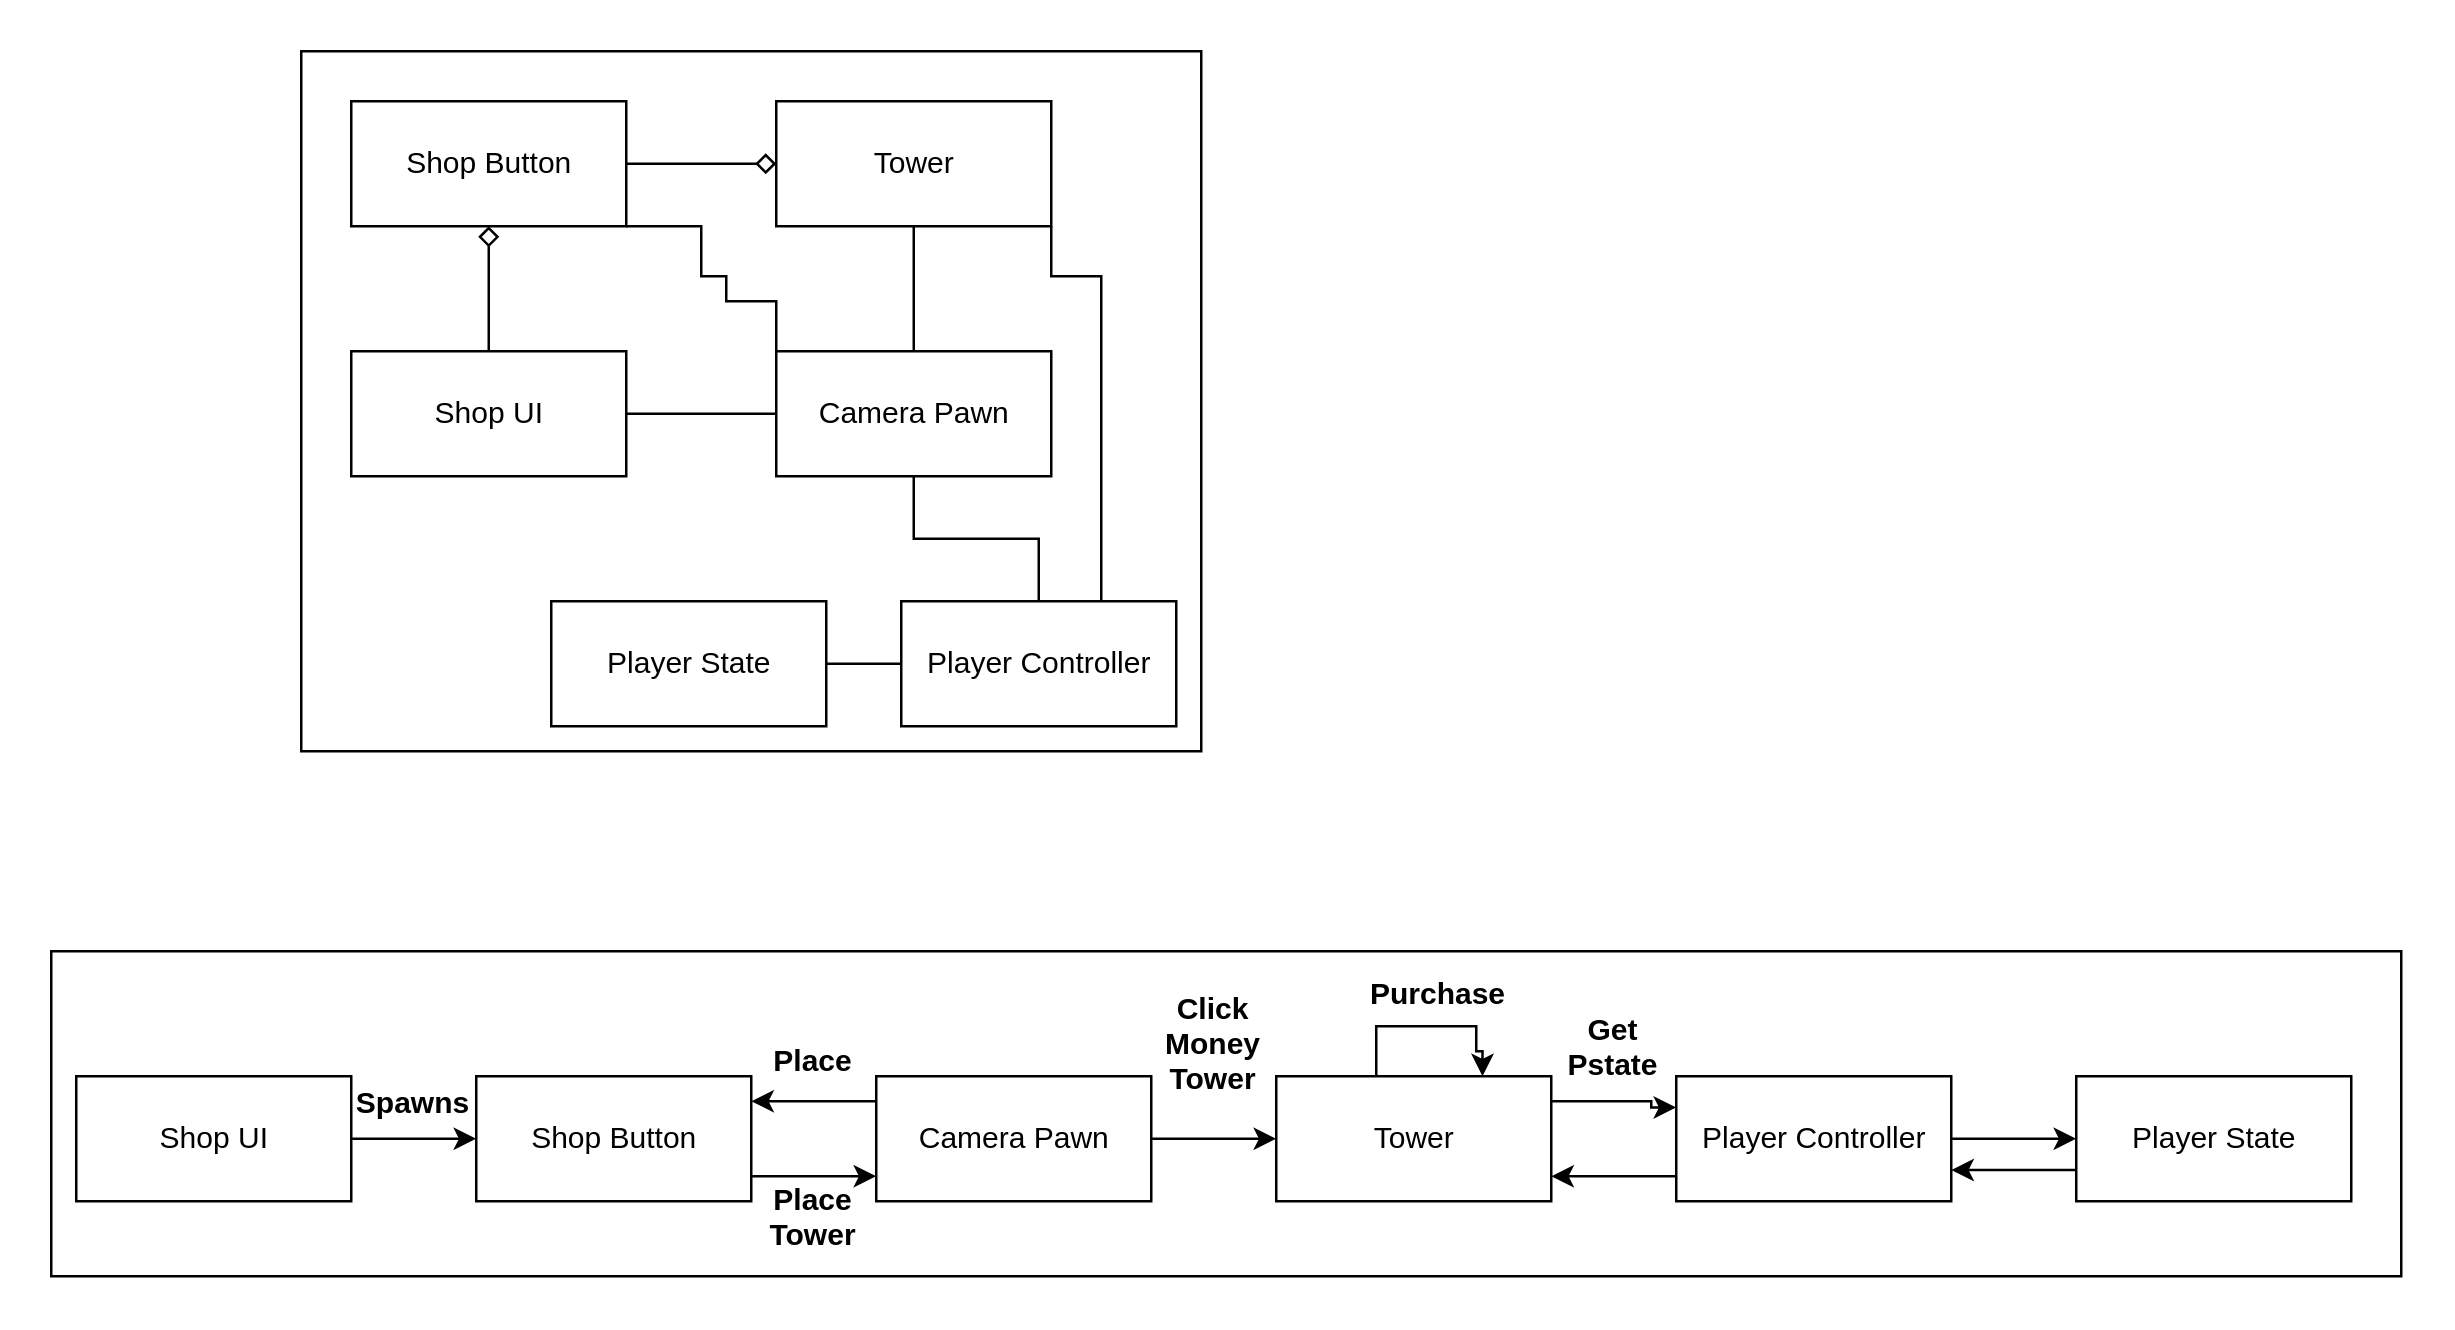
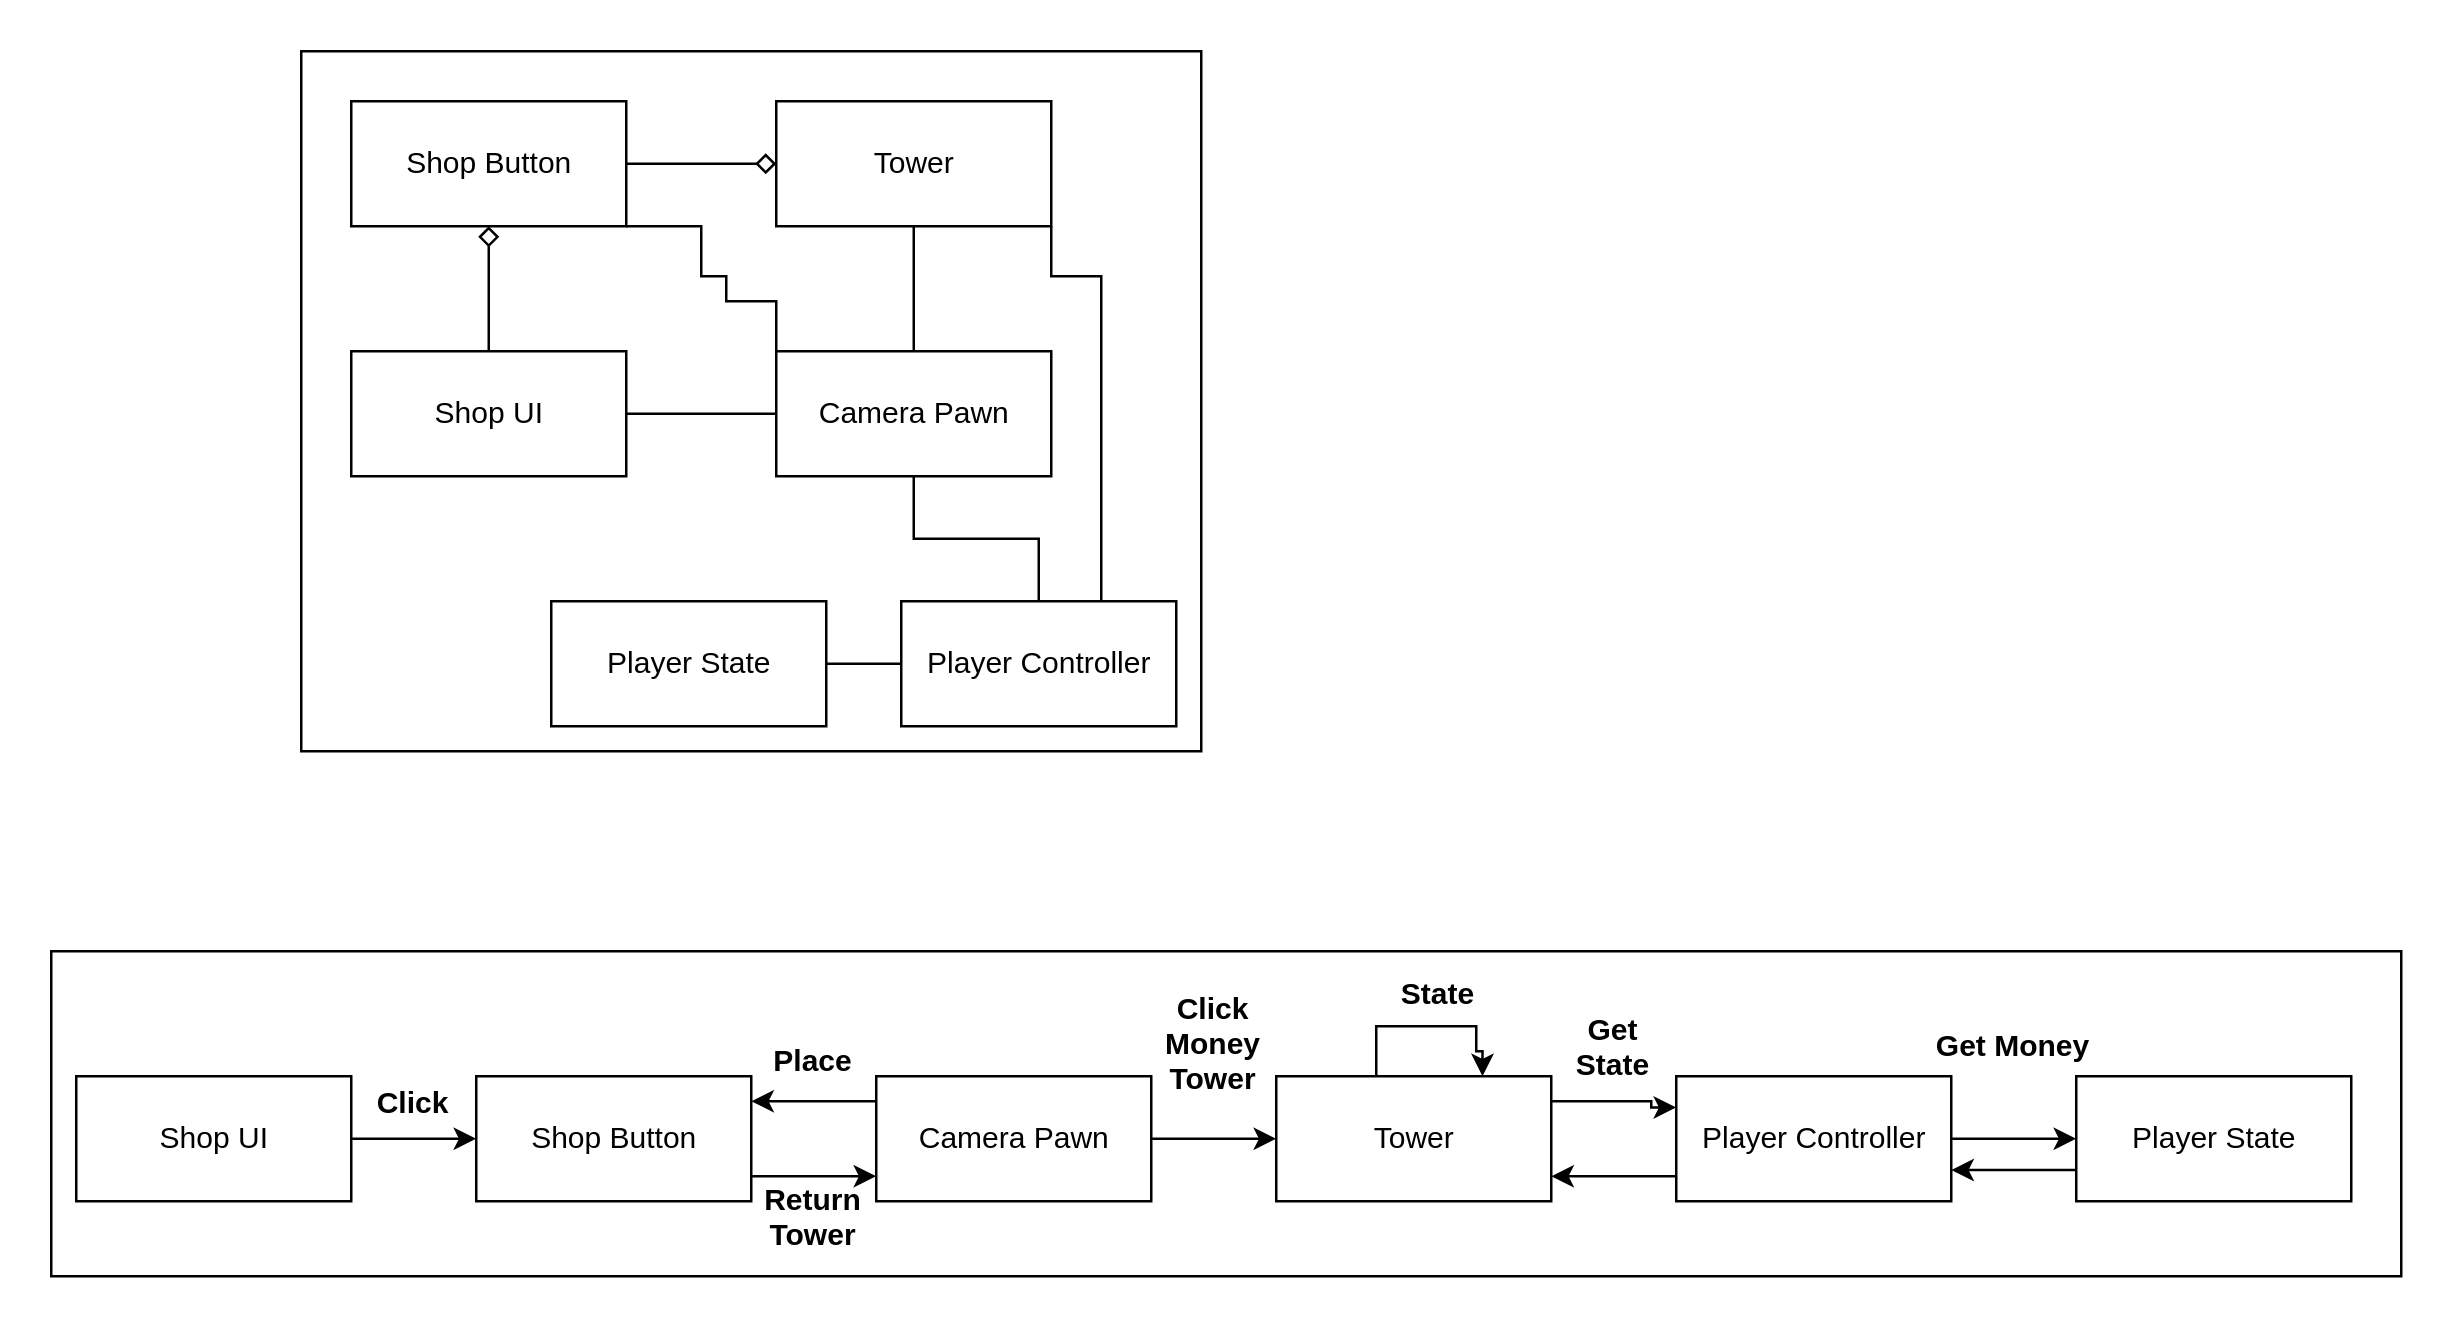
  <mxCell id="0" />
  <mxCell id="1" parent="0" />
  <mxCell id="2" value="" style="html=1;fillColor=none;" vertex="1" parent="1"><mxGeometry x="120" y="20" width="360" height="280" as="geometry" /></mxCell>
  <mxCell id="3" style="edgeStyle=orthogonalEdgeStyle;rounded=0;orthogonalLoop=1;jettySize=auto;html=1;entryX=0;entryY=0.5;entryDx=0;entryDy=0;endArrow=diamond;endFill=0;" edge="1" parent="1" source="4" target="7"><mxGeometry relative="1" as="geometry" /></mxCell>
  <mxCell id="4" value="&lt;div&gt;Shop Button&lt;/div&gt;" style="html=1;" vertex="1" parent="1"><mxGeometry x="140" y="40" width="110" height="50" as="geometry" /></mxCell>
  <mxCell id="5" style="edgeStyle=orthogonalEdgeStyle;rounded=0;orthogonalLoop=1;jettySize=auto;html=1;entryX=0.5;entryY=1;entryDx=0;entryDy=0;endArrow=diamond;endFill=0;" edge="1" parent="1" source="6" target="4"><mxGeometry relative="1" as="geometry" /></mxCell>
  <mxCell id="6" value="&lt;div&gt;Shop UI&lt;/div&gt;" style="html=1;" vertex="1" parent="1"><mxGeometry x="140" y="140" width="110" height="50" as="geometry" /></mxCell>
  <mxCell id="7" value="Tower" style="html=1;" vertex="1" parent="1"><mxGeometry x="310" y="40" width="110" height="50" as="geometry" /></mxCell>
  <mxCell id="8" style="edgeStyle=orthogonalEdgeStyle;rounded=0;orthogonalLoop=1;jettySize=auto;html=1;entryX=1;entryY=0.5;entryDx=0;entryDy=0;endArrow=none;endFill=0;" edge="1" parent="1" source="11" target="6"><mxGeometry relative="1" as="geometry" /></mxCell>
  <mxCell id="9" style="edgeStyle=orthogonalEdgeStyle;rounded=0;orthogonalLoop=1;jettySize=auto;html=1;entryX=0.5;entryY=1;entryDx=0;entryDy=0;endArrow=none;endFill=0;" edge="1" parent="1" source="11" target="7"><mxGeometry relative="1" as="geometry" /></mxCell>
  <mxCell id="10" style="edgeStyle=orthogonalEdgeStyle;rounded=0;orthogonalLoop=1;jettySize=auto;html=1;entryX=1;entryY=1;entryDx=0;entryDy=0;endArrow=none;endFill=0;" edge="1" parent="1" source="11" target="4"><mxGeometry relative="1" as="geometry"><Array as="points"><mxPoint x="310" y="120" /><mxPoint x="290" y="120" /><mxPoint x="290" y="110" /><mxPoint x="280" y="110" /><mxPoint x="280" y="90" /></Array></mxGeometry></mxCell>
  <mxCell id="11" value="Camera Pawn" style="html=1;" vertex="1" parent="1"><mxGeometry x="310" y="140" width="110" height="50" as="geometry" /></mxCell>
  <mxCell id="12" style="edgeStyle=orthogonalEdgeStyle;rounded=0;orthogonalLoop=1;jettySize=auto;html=1;entryX=0.5;entryY=1;entryDx=0;entryDy=0;endArrow=none;endFill=0;" edge="1" parent="1" source="15" target="11"><mxGeometry relative="1" as="geometry" /></mxCell>
  <mxCell id="13" style="edgeStyle=orthogonalEdgeStyle;rounded=0;orthogonalLoop=1;jettySize=auto;html=1;entryX=1;entryY=1;entryDx=0;entryDy=0;endArrow=none;endFill=0;" edge="1" parent="1" source="15" target="7"><mxGeometry relative="1" as="geometry"><Array as="points"><mxPoint x="440" y="110" /><mxPoint x="420" y="110" /></Array></mxGeometry></mxCell>
  <mxCell id="14" style="edgeStyle=orthogonalEdgeStyle;rounded=0;orthogonalLoop=1;jettySize=auto;html=1;entryX=1;entryY=0.5;entryDx=0;entryDy=0;endArrow=none;endFill=0;" edge="1" parent="1" source="15" target="16"><mxGeometry relative="1" as="geometry" /></mxCell>
  <mxCell id="15" value="Player Controller" style="html=1;" vertex="1" parent="1"><mxGeometry x="360" y="240" width="110" height="50" as="geometry" /></mxCell>
  <mxCell id="16" value="&lt;div&gt;Player State&lt;/div&gt;" style="html=1;" vertex="1" parent="1"><mxGeometry x="220" y="240" width="110" height="50" as="geometry" /></mxCell>
  <mxCell id="17" style="edgeStyle=orthogonalEdgeStyle;rounded=0;orthogonalLoop=1;jettySize=auto;html=1;entryX=0;entryY=0.5;entryDx=0;entryDy=0;endArrow=classic;endFill=1;" edge="1" parent="1" source="18" target="20"><mxGeometry relative="1" as="geometry" /></mxCell>
  <mxCell id="18" value="&lt;div&gt;Shop UI&lt;/div&gt;" style="html=1;" vertex="1" parent="1"><mxGeometry x="30" y="430" width="110" height="50" as="geometry" /></mxCell>
  <mxCell id="19" style="edgeStyle=orthogonalEdgeStyle;rounded=0;orthogonalLoop=1;jettySize=auto;html=1;endArrow=classic;endFill=1;" edge="1" parent="1" source="20" target="23"><mxGeometry relative="1" as="geometry"><Array as="points"><mxPoint x="320" y="470" /><mxPoint x="320" y="470" /></Array></mxGeometry></mxCell>
  <mxCell id="20" value="&lt;div&gt;Shop Button&lt;/div&gt;" style="html=1;" vertex="1" parent="1"><mxGeometry x="190" y="430" width="110" height="50" as="geometry" /></mxCell>
  <mxCell id="21" style="edgeStyle=orthogonalEdgeStyle;rounded=0;orthogonalLoop=1;jettySize=auto;html=1;endArrow=classic;endFill=1;" edge="1" parent="1" source="23"><mxGeometry relative="1" as="geometry"><mxPoint x="300" y="440" as="targetPoint" /><Array as="points"><mxPoint x="300" y="440" /></Array></mxGeometry></mxCell>
  <mxCell id="22" style="edgeStyle=orthogonalEdgeStyle;rounded=0;orthogonalLoop=1;jettySize=auto;html=1;entryX=0;entryY=0.5;entryDx=0;entryDy=0;endArrow=classic;endFill=1;" edge="1" parent="1" source="23" target="26"><mxGeometry relative="1" as="geometry" /></mxCell>
  <mxCell id="23" value="Camera Pawn" style="html=1;" vertex="1" parent="1"><mxGeometry x="350" y="430" width="110" height="50" as="geometry" /></mxCell>
  <mxCell id="24" style="edgeStyle=orthogonalEdgeStyle;rounded=0;orthogonalLoop=1;jettySize=auto;html=1;endArrow=classic;endFill=1;entryX=0;entryY=0.25;entryDx=0;entryDy=0;" edge="1" parent="1" source="26" target="29"><mxGeometry relative="1" as="geometry"><mxPoint x="660" y="455" as="targetPoint" /><Array as="points"><mxPoint x="660" y="440" /><mxPoint x="660" y="443" /></Array></mxGeometry></mxCell>
  <mxCell id="25" style="edgeStyle=orthogonalEdgeStyle;rounded=0;orthogonalLoop=1;jettySize=auto;html=1;endArrow=classic;endFill=1;entryX=0.75;entryY=0;entryDx=0;entryDy=0;" edge="1" parent="1" source="26" target="26"><mxGeometry relative="1" as="geometry"><mxPoint x="600" y="420" as="targetPoint" /><Array as="points"><mxPoint x="550" y="410" /><mxPoint x="590" y="410" /><mxPoint x="590" y="420" /><mxPoint x="593" y="420" /></Array></mxGeometry></mxCell>
  <mxCell id="26" value="Tower" style="html=1;" vertex="1" parent="1"><mxGeometry x="510" y="430" width="110" height="50" as="geometry" /></mxCell>
  <mxCell id="27" style="edgeStyle=orthogonalEdgeStyle;rounded=0;orthogonalLoop=1;jettySize=auto;html=1;entryX=0;entryY=0.5;entryDx=0;entryDy=0;endArrow=classic;endFill=1;" edge="1" parent="1" source="29" target="31"><mxGeometry relative="1" as="geometry" /></mxCell>
  <mxCell id="28" style="edgeStyle=orthogonalEdgeStyle;rounded=0;orthogonalLoop=1;jettySize=auto;html=1;endArrow=classic;endFill=1;" edge="1" parent="1" source="29" target="26"><mxGeometry relative="1" as="geometry"><Array as="points"><mxPoint x="650" y="470" /><mxPoint x="650" y="470" /></Array></mxGeometry></mxCell>
  <mxCell id="29" value="Player Controller" style="html=1;" vertex="1" parent="1"><mxGeometry x="670" y="430" width="110" height="50" as="geometry" /></mxCell>
  <mxCell id="30" style="edgeStyle=orthogonalEdgeStyle;rounded=0;orthogonalLoop=1;jettySize=auto;html=1;entryX=1;entryY=0.75;entryDx=0;entryDy=0;endArrow=classic;endFill=1;" edge="1" parent="1" source="31" target="29"><mxGeometry relative="1" as="geometry"><Array as="points"><mxPoint x="805" y="468" /></Array></mxGeometry></mxCell>
  <mxCell id="31" value="&lt;div&gt;Player State&lt;/div&gt;" style="html=1;" vertex="1" parent="1"><mxGeometry x="830" y="430" width="110" height="50" as="geometry" /></mxCell>
- <mxCell id="32" value="Spawns" style="text;align=center;fontStyle=1;verticalAlign=middle;spacingLeft=3;spacingRight=3;strokeColor=none;rotatable=0;points=[[0,0.5],[1,0.5]];portConstraint=eastwest;fillColor=none;" vertex="1" parent="1"><mxGeometry x="140" y="437" width="50" height="6" as="geometry" /></mxCell>
+ <mxCell id="32" value="Click" style="text;align=center;fontStyle=1;verticalAlign=middle;spacingLeft=3;spacingRight=3;strokeColor=none;rotatable=0;points=[[0,0.5],[1,0.5]];portConstraint=eastwest;fillColor=none;" vertex="1" parent="1"><mxGeometry x="140" y="437" width="50" height="6" as="geometry" /></mxCell>
  <mxCell id="33" value="Place&#10;" style="text;align=center;fontStyle=1;verticalAlign=middle;spacingLeft=3;spacingRight=3;strokeColor=none;rotatable=0;points=[[0,0.5],[1,0.5]];portConstraint=eastwest;fillColor=none;" vertex="1" parent="1"><mxGeometry x="300" y="424" width="50" height="13" as="geometry" /></mxCell>
- <mxCell id="34" value="Place&#10;Tower&#10;" style="text;align=center;fontStyle=1;verticalAlign=middle;spacingLeft=3;spacingRight=3;strokeColor=none;rotatable=0;points=[[0,0.5],[1,0.5]];portConstraint=eastwest;fillColor=none;" vertex="1" parent="1"><mxGeometry x="300" y="490" width="50" height="6" as="geometry" /></mxCell>
+ <mxCell id="34" value="Return&#10;Tower&#10;" style="text;align=center;fontStyle=1;verticalAlign=middle;spacingLeft=3;spacingRight=3;strokeColor=none;rotatable=0;points=[[0,0.5],[1,0.5]];portConstraint=eastwest;fillColor=none;" vertex="1" parent="1"><mxGeometry x="300" y="490" width="50" height="6" as="geometry" /></mxCell>
  <mxCell id="35" value="Click&#10;Money&#10;Tower&#10;&#10;" style="text;align=center;fontStyle=1;verticalAlign=middle;spacingLeft=3;spacingRight=3;strokeColor=none;rotatable=0;points=[[0,0.5],[1,0.5]];portConstraint=eastwest;fillColor=none;" vertex="1" parent="1"><mxGeometry x="460" y="424" width="50" height="13" as="geometry" /></mxCell>
- <mxCell id="36" value="Purchase" style="text;align=center;fontStyle=1;verticalAlign=middle;spacingLeft=3;spacingRight=3;strokeColor=none;rotatable=0;points=[[0,0.5],[1,0.5]];portConstraint=eastwest;fillColor=none;" vertex="1" parent="1"><mxGeometry x="550" y="390" width="50" height="13" as="geometry" /></mxCell>
- <mxCell id="38" value="Get &#10;Pstate&#10;" style="text;align=center;fontStyle=1;verticalAlign=middle;spacingLeft=3;spacingRight=3;strokeColor=none;rotatable=0;points=[[0,0.5],[1,0.5]];portConstraint=eastwest;fillColor=none;" vertex="1" parent="1"><mxGeometry x="620" y="420" width="50" height="10" as="geometry" /></mxCell>
+ <mxCell id="36" value="State" style="text;align=center;fontStyle=1;verticalAlign=middle;spacingLeft=3;spacingRight=3;strokeColor=none;rotatable=0;points=[[0,0.5],[1,0.5]];portConstraint=eastwest;fillColor=none;" vertex="1" parent="1"><mxGeometry x="550" y="390" width="50" height="13" as="geometry" /></mxCell>
+ <mxCell id="37" value="Get Money" style="text;align=center;fontStyle=1;verticalAlign=middle;spacingLeft=3;spacingRight=3;strokeColor=none;rotatable=0;points=[[0,0.5],[1,0.5]];portConstraint=eastwest;fillColor=none;" vertex="1" parent="1"><mxGeometry x="780" y="411" width="50" height="13" as="geometry" /></mxCell>
+ <mxCell id="38" value="Get &#10;State&#10;" style="text;align=center;fontStyle=1;verticalAlign=middle;spacingLeft=3;spacingRight=3;strokeColor=none;rotatable=0;points=[[0,0.5],[1,0.5]];portConstraint=eastwest;fillColor=none;" vertex="1" parent="1"><mxGeometry x="620" y="420" width="50" height="10" as="geometry" /></mxCell>
  <mxCell id="39" value="" style="html=1;fillColor=none;" vertex="1" parent="1"><mxGeometry x="20" y="380" width="940" height="130" as="geometry" /></mxCell>
